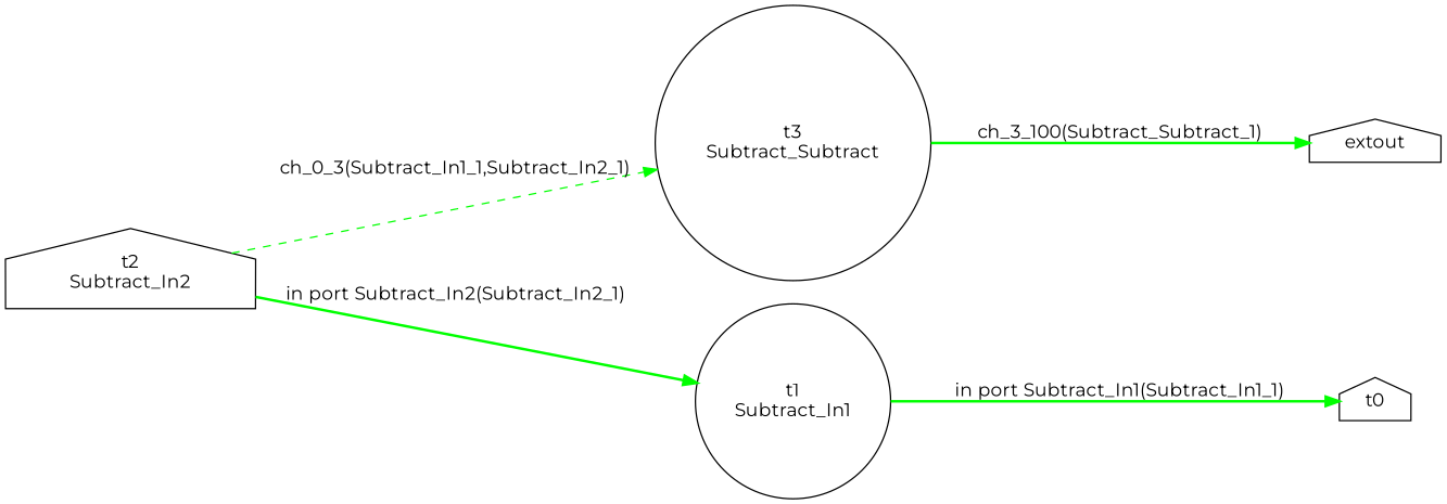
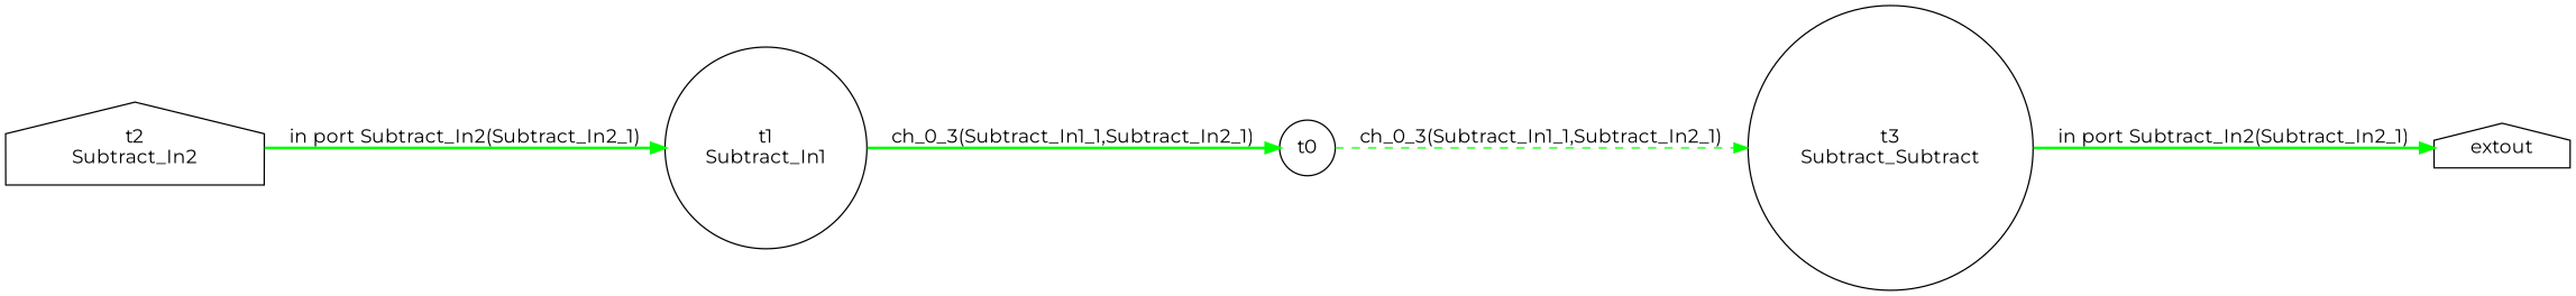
  digraph {
    fontname=Montserrat
    rankdir=LR
    node [fontname=Montserrat shape=house]
    edge [color=green fontname=Montserrat style=bold]
    n1 [label="t3\nSubtract_Subtract" shape=circle]
    n2 [label=extout]
-   t0
+   t0 [shape=circle]
    n4 [label="t1\nSubtract_In1" shape=circle]
    n5 [label="t2\nSubtract_In2"]
-   n1 -> n2 [label="ch_3_100(Subtract_Subtract_1)"]
-   n5 -> n1 [label="ch_0_3(Subtract_In1_1,Subtract_In2_1)" style=dashed]
-   n4 -> t0 [label="in port Subtract_In1(Subtract_In1_1)"]
+   n1 -> n2 [label="in port Subtract_In2(Subtract_In2_1)"]
+   t0 -> n1 [label="ch_0_3(Subtract_In1_1,Subtract_In2_1)" style=dashed]
+   n4 -> t0 [label="ch_0_3(Subtract_In1_1,Subtract_In2_1)"]
    n5 -> n4 [label="in port Subtract_In2(Subtract_In2_1)"]
  }
